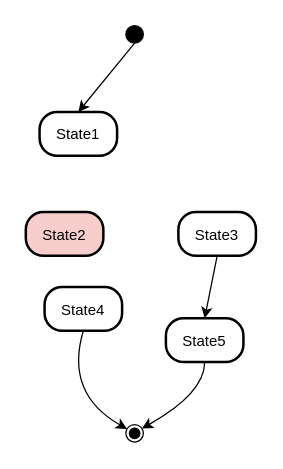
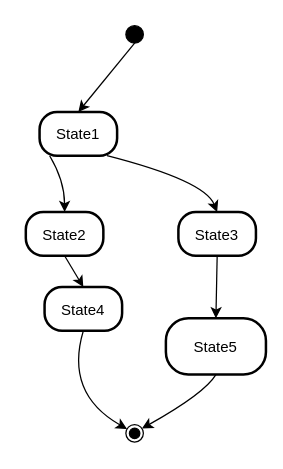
  <mxCell id="0" />
  <mxCell id="1" parent="0" />
  <mxCell id="2" value="" style="ellipse;fillColor=strokeColor;" vertex="1" parent="1"><mxGeometry x="100" y="20" width="14" height="14" as="geometry" /></mxCell>
  <mxCell id="3" value="State1" style="rounded=1;arcSize=40;strokeWidth=2" vertex="1" parent="1"><mxGeometry x="31" y="89" width="62" height="35" as="geometry" /></mxCell>
- <mxCell id="4" value="State2" style="rounded=1;arcSize=40;strokeWidth=2;fillColor=#f8cecc;" vertex="1" parent="1"><mxGeometry x="20" y="169" width="62" height="35" as="geometry" /></mxCell>
+ <mxCell id="4" value="State2" style="rounded=1;arcSize=40;strokeWidth=2" vertex="1" parent="1"><mxGeometry x="20" y="169" width="62" height="35" as="geometry" /></mxCell>
  <mxCell id="5" value="State3" style="rounded=1;arcSize=40;strokeWidth=2" vertex="1" parent="1"><mxGeometry x="142" y="169" width="62" height="35" as="geometry" /></mxCell>
  <mxCell id="6" value="State4" style="rounded=1;arcSize=40;strokeWidth=2" vertex="1" parent="1"><mxGeometry x="35" y="229" width="62" height="35" as="geometry" /></mxCell>
- <mxCell id="7" value="State5" style="rounded=1;arcSize=40;strokeWidth=2" vertex="1" parent="1"><mxGeometry x="132" y="254" width="62" height="35" as="geometry" /></mxCell>
+ <mxCell id="7" value="State5" style="rounded=1;arcSize=40;strokeWidth=2" vertex="1" parent="1"><mxGeometry x="132" y="254" width="80" height="45" as="geometry" /></mxCell>
  <mxCell id="8" value="" style="ellipse;shape=endState;fillColor=strokeColor;" vertex="1" parent="1"><mxGeometry x="100" y="339" width="14" height="14" as="geometry" /></mxCell>
  <mxCell id="9" value="" style="curved=1;startArrow=none;;exitX=0.49;exitY=1;entryX=0.5;entryY=0;" edge="1" parent="1" source="2" target="3"><mxGeometry relative="1" as="geometry"><Array as="points" /></mxGeometry></mxCell>
+ <mxCell id="10" value="" style="curved=1;startArrow=none;;exitX=0.13;exitY=1;entryX=0.5;entryY=0;" edge="1" parent="1" source="3" target="4"><mxGeometry relative="1" as="geometry"><Array as="points"><mxPoint x="51" y="144" /></Array></mxGeometry></mxCell>
+ <mxCell id="11" value="" style="curved=1;startArrow=none;;exitX=0.87;exitY=1;entryX=0.5;entryY=0;" edge="1" parent="1" source="3" target="5"><mxGeometry relative="1" as="geometry"><Array as="points"><mxPoint x="163" y="144" /></Array></mxGeometry></mxCell>
+ <mxCell id="12" value="" style="curved=1;startArrow=none;;exitX=0.5;exitY=1;entryX=0.5;entryY=0;" edge="1" parent="1" source="4" target="6"><mxGeometry relative="1" as="geometry"><Array as="points" /></mxGeometry></mxCell>
  <mxCell id="13" value="" style="curved=1;startArrow=none;;exitX=0.5;exitY=1;entryX=0.5;entryY=0;" edge="1" parent="1" source="5" target="7"><mxGeometry relative="1" as="geometry"><Array as="points" /></mxGeometry></mxCell>
  <mxCell id="14" value="" style="curved=1;startArrow=none;;exitX=0.5;exitY=1;entryX=-0.01;entryY=0.21;" edge="1" parent="1" source="6" target="8"><mxGeometry relative="1" as="geometry"><Array as="points"><mxPoint x="51" y="314" /></Array></mxGeometry></mxCell>
  <mxCell id="15" value="" style="curved=1;startArrow=none;;exitX=0.5;exitY=1;entryX=0.99;entryY=0.21;" edge="1" parent="1" source="7" target="8"><mxGeometry relative="1" as="geometry"><Array as="points"><mxPoint x="163" y="314" /></Array></mxGeometry></mxCell>
